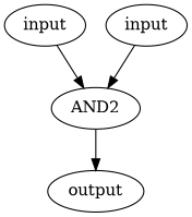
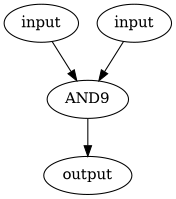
  digraph {
    n1 [label=input]
-   n2 [label=AND2]
+   n2 [label=AND9]
    n3 [label=input]
    n4 [label=output]
    n1 -> n2
    n2 -> n4
    n3 -> n2
  }
